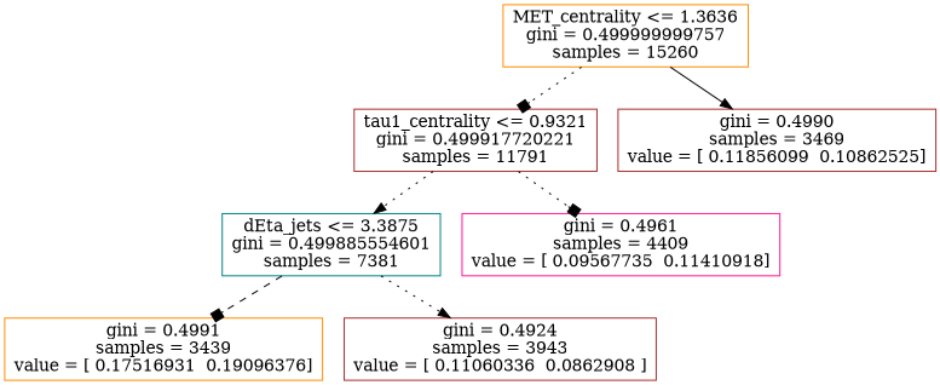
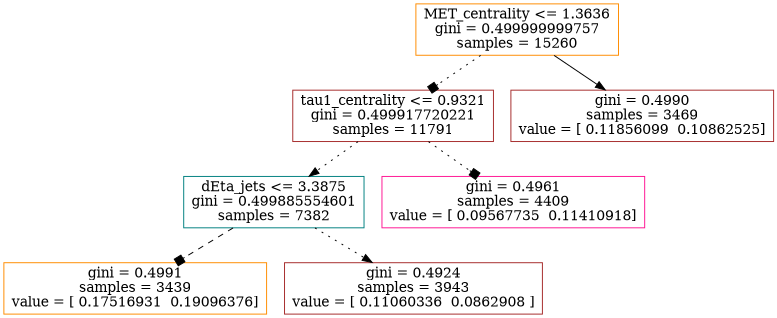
  digraph {
    fontname="DejaVu Serif"
    node [shape=box color=brown fontname="DejaVu Serif"]
    edge [style=dotted arrowhead=box fontname="DejaVu Serif"]
    n1 [label="MET_centrality <= 1.3636\ngini = 0.499999999757\nsamples = 15260" color=darkorange]
    n2 [label="tau1_centrality <= 0.9321\ngini = 0.499917720221\nsamples = 11791"]
    n3 [label="gini = 0.4990\nsamples = 3469\nvalue = [ 0.11856099  0.10862525]"]
-   n4 [label="dEta_jets <= 3.3875\ngini = 0.499885554601\nsamples = 7381" color=teal]
+   n4 [label="dEta_jets <= 3.3875\ngini = 0.499885554601\nsamples = 7382" color=teal]
    n5 [label="gini = 0.4961\nsamples = 4409\nvalue = [ 0.09567735  0.11410918]" color=deeppink]
    n6 [label="gini = 0.4991\nsamples = 3439\nvalue = [ 0.17516931  0.19096376]" color=darkorange]
    n7 [label="gini = 0.4924\nsamples = 3943\nvalue = [ 0.11060336  0.0862908 ]"]
    n1 -> n2
    n1 -> n3 [style=solid arrowhead=normal]
    n2 -> n4 [arrowhead=normal]
    n2 -> n5
    n4 -> n6 [style=dashed]
    n4 -> n7 [arrowhead=normal]
  }
